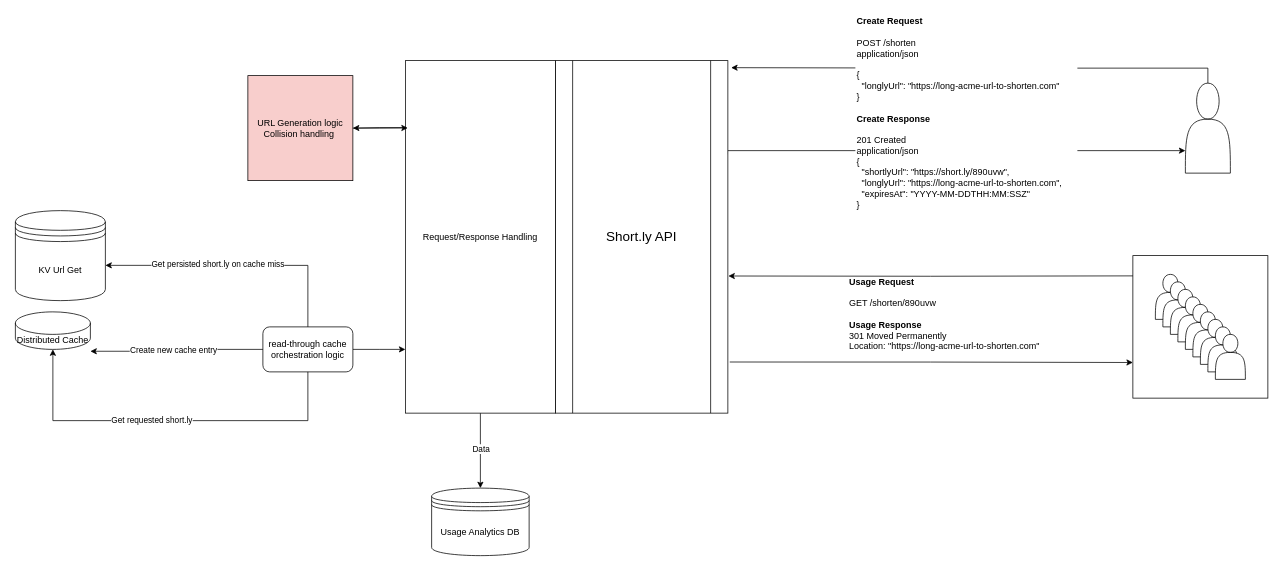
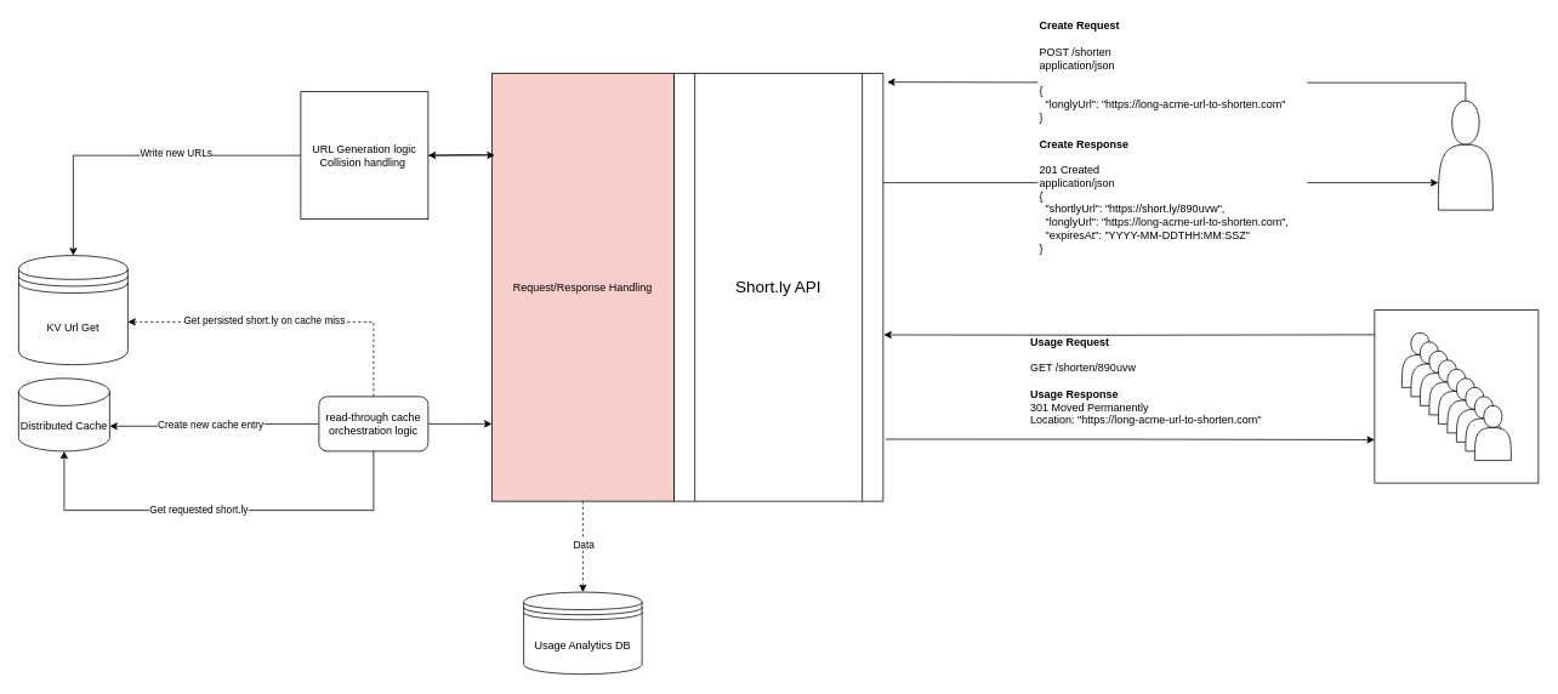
  <mxCell id="0" />
  <mxCell id="1" parent="0" />
  <mxCell id="2" value="&lt;div&gt;&lt;span style=&quot;background-color: initial;&quot;&gt;&lt;b&gt;Usage Request&amp;nbsp;&lt;/b&gt;&lt;/span&gt;&lt;/div&gt;&lt;div&gt;&lt;span style=&quot;background-color: initial;&quot;&gt;&lt;br&gt;&lt;/span&gt;&lt;/div&gt;&lt;div&gt;&lt;span style=&quot;background-color: initial;&quot;&gt;GET /shorten/890uvw&lt;/span&gt;&lt;br&gt;&lt;/div&gt;&lt;div&gt;&lt;div&gt;&lt;br&gt;&lt;/div&gt;&lt;/div&gt;&lt;div&gt;&lt;b&gt;Usage Response&lt;/b&gt;&lt;/div&gt;301 Moved Permanently&lt;div&gt;Location:&amp;nbsp;&lt;span style=&quot;background-color: initial;&quot;&gt;&quot;https://long-acme-url-to-shorten.com&quot;&lt;/span&gt;&lt;/div&gt;&lt;div style=&quot;&quot;&gt;&lt;br&gt;&lt;/div&gt;" style="text;html=1;align=left;verticalAlign=middle;whiteSpace=wrap;rounded=0;fillColor=default;" vertex="1" parent="1"><mxGeometry x="1130" y="370" width="270" height="110" as="geometry" /></mxCell>
  <mxCell id="3" style="edgeStyle=orthogonalEdgeStyle;rounded=0;orthogonalLoop=1;jettySize=auto;html=1;entryX=0;entryY=0.75;entryDx=0;entryDy=0;exitX=0.996;exitY=0.266;exitDx=0;exitDy=0;exitPerimeter=0;" edge="1" parent="1" source="5"><mxGeometry relative="1" as="geometry"><mxPoint x="970" y="197.5" as="sourcePoint" /><mxPoint x="1580" y="200" as="targetPoint" /><Array as="points"><mxPoint x="969" y="200" /></Array></mxGeometry></mxCell>
  <mxCell id="4" style="edgeStyle=orthogonalEdgeStyle;rounded=0;orthogonalLoop=1;jettySize=auto;html=1;entryX=0;entryY=0.75;entryDx=0;entryDy=0;exitX=1.011;exitY=0.855;exitDx=0;exitDy=0;exitPerimeter=0;" edge="1" parent="1" source="5" target="7"><mxGeometry relative="1" as="geometry" /></mxCell>
  <mxCell id="5" value="&lt;font style=&quot;font-size: 18px;&quot;&gt;Short.ly API&lt;/font&gt;" style="shape=process;whiteSpace=wrap;html=1;backgroundOutline=1;" vertex="1" parent="1"><mxGeometry x="740" y="80" width="230" height="470" as="geometry" /></mxCell>
  <mxCell id="6" value="" style="group" vertex="1" connectable="0" parent="1"><mxGeometry x="1510" y="340" width="180" height="190" as="geometry" /></mxCell>
  <mxCell id="7" value="" style="rounded=0;whiteSpace=wrap;html=1;" vertex="1" parent="6"><mxGeometry width="180" height="190" as="geometry" /></mxCell>
  <mxCell id="8" value="" style="shape=actor;whiteSpace=wrap;html=1;" vertex="1" parent="6"><mxGeometry x="30" y="25" width="40" height="60" as="geometry" /></mxCell>
  <mxCell id="9" value="" style="shape=actor;whiteSpace=wrap;html=1;" vertex="1" parent="6"><mxGeometry x="40" y="35" width="40" height="60" as="geometry" /></mxCell>
  <mxCell id="10" value="" style="shape=actor;whiteSpace=wrap;html=1;" vertex="1" parent="6"><mxGeometry x="50" y="45" width="40" height="60" as="geometry" /></mxCell>
  <mxCell id="11" value="" style="shape=actor;whiteSpace=wrap;html=1;" vertex="1" parent="6"><mxGeometry x="60" y="55" width="40" height="60" as="geometry" /></mxCell>
  <mxCell id="12" value="" style="shape=actor;whiteSpace=wrap;html=1;" vertex="1" parent="6"><mxGeometry x="70" y="65" width="40" height="60" as="geometry" /></mxCell>
  <mxCell id="13" value="" style="shape=actor;whiteSpace=wrap;html=1;" vertex="1" parent="6"><mxGeometry x="80" y="75" width="40" height="60" as="geometry" /></mxCell>
  <mxCell id="14" value="" style="shape=actor;whiteSpace=wrap;html=1;" vertex="1" parent="6"><mxGeometry x="90" y="85" width="40" height="60" as="geometry" /></mxCell>
  <mxCell id="15" value="" style="shape=actor;whiteSpace=wrap;html=1;" vertex="1" parent="6"><mxGeometry x="100" y="95" width="40" height="60" as="geometry" /></mxCell>
  <mxCell id="16" value="" style="shape=actor;whiteSpace=wrap;html=1;" vertex="1" parent="6"><mxGeometry x="110" y="105" width="40" height="60" as="geometry" /></mxCell>
  <mxCell id="17" value="" style="shape=actor;whiteSpace=wrap;html=1;" vertex="1" parent="1"><mxGeometry x="1580" y="110" width="60" height="120" as="geometry" /></mxCell>
  <mxCell id="18" style="edgeStyle=orthogonalEdgeStyle;rounded=0;orthogonalLoop=1;jettySize=auto;html=1;entryX=1.019;entryY=0.02;entryDx=0;entryDy=0;entryPerimeter=0;exitX=0.5;exitY=0;exitDx=0;exitDy=0;" edge="1" parent="1" source="17" target="5"><mxGeometry relative="1" as="geometry" /></mxCell>
  <mxCell id="19" value="&lt;div&gt;&lt;b&gt;Create Request&lt;/b&gt;&lt;/div&gt;&lt;div&gt;&lt;br&gt;&lt;/div&gt;&lt;div&gt;POST /shorten&lt;div&gt;application/json&lt;/div&gt;&lt;div&gt;&lt;br&gt;&lt;/div&gt;&lt;div&gt;{&lt;/div&gt;&lt;div&gt;&amp;nbsp; &quot;longlyUrl&quot;: &quot;https://long-acme-url-to-shorten.com&quot;&lt;/div&gt;&lt;div&gt;}&lt;/div&gt;&lt;/div&gt;&lt;div&gt;&lt;br&gt;&lt;/div&gt;&lt;div&gt;&lt;b&gt;Create Response&lt;/b&gt;&lt;/div&gt;&lt;div&gt;&lt;br&gt;&lt;/div&gt;201 Created&lt;div&gt;application/json&lt;/div&gt;&lt;div style=&quot;&quot;&gt;&lt;font style=&quot;font-size: 12px;&quot;&gt;{&lt;/font&gt;&lt;/div&gt;&lt;div style=&quot;&quot;&gt;&lt;font style=&quot;font-size: 12px;&quot;&gt;&amp;nbsp; &quot;shortlyUrl&quot;: &quot;https://short.ly/890uvw&quot;,&lt;/font&gt;&lt;/div&gt;&lt;div style=&quot;&quot;&gt;&lt;font style=&quot;font-size: 12px;&quot;&gt;&amp;nbsp; &quot;longlyUrl&quot;: &quot;https://long-acme-url-to-shorten.com&quot;,&lt;/font&gt;&lt;/div&gt;&lt;div style=&quot;&quot;&gt;&lt;font style=&quot;font-size: 12px;&quot;&gt;&amp;nbsp; &quot;expiresAt&quot;: &quot;YYYY-MM-DDTHH:MM:SSZ&quot;&amp;nbsp;&lt;/font&gt;&lt;/div&gt;&lt;div style=&quot;&quot;&gt;&lt;font style=&quot;font-size: 12px;&quot;&gt;}&lt;/font&gt;&lt;/div&gt;" style="text;html=1;align=left;verticalAlign=middle;whiteSpace=wrap;rounded=0;fillColor=default;" vertex="1" parent="1"><mxGeometry x="1140" y="20" width="296" height="260" as="geometry" /></mxCell>
  <mxCell id="20" style="edgeStyle=orthogonalEdgeStyle;rounded=0;orthogonalLoop=1;jettySize=auto;html=1;entryX=1.003;entryY=0.611;entryDx=0;entryDy=0;entryPerimeter=0;" edge="1" parent="1" target="5"><mxGeometry relative="1" as="geometry"><mxPoint x="1510" y="367" as="sourcePoint" /></mxGeometry></mxCell>
  <mxCell id="21" value="KV Url Get" style="shape=datastore;whiteSpace=wrap;html=1;" vertex="1" parent="1"><mxGeometry x="20" y="280" width="120" height="120" as="geometry" /></mxCell>
- <mxCell id="22" value="Distributed Cache" style="shape=cylinder3;whiteSpace=wrap;html=1;boundedLbl=1;backgroundOutline=1;size=15;" vertex="1" parent="1"><mxGeometry x="20" y="415" width="100" height="50" as="geometry" /></mxCell>
- <mxCell id="25" value="URL Generation logic&lt;div&gt;Collision handling&lt;span style=&quot;background-color: initial;&quot;&gt;&amp;nbsp;&lt;/span&gt;&lt;/div&gt;" style="rounded=0;whiteSpace=wrap;html=1;fillColor=#f8cecc;" vertex="1" parent="1"><mxGeometry x="330" y="100" width="140" height="140" as="geometry" /></mxCell>
+ <mxCell id="22" value="Distributed Cache" style="shape=cylinder3;whiteSpace=wrap;html=1;boundedLbl=1;backgroundOutline=1;size=15;" vertex="1" parent="1"><mxGeometry x="20" y="415" width="100" height="80" as="geometry" /></mxCell>
+ <mxCell id="23" style="edgeStyle=orthogonalEdgeStyle;rounded=0;orthogonalLoop=1;jettySize=auto;html=1;entryX=0.5;entryY=0;entryDx=0;entryDy=0;" edge="1" parent="1" source="25" target="21"><mxGeometry relative="1" as="geometry" /></mxCell>
+ <mxCell id="24" value="Write new URLs" style="edgeLabel;html=1;align=center;verticalAlign=middle;resizable=0;points=[];" vertex="1" connectable="0" parent="23"><mxGeometry x="-0.232" y="-3" relative="1" as="geometry"><mxPoint as="offset" /></mxGeometry></mxCell>
+ <mxCell id="25" value="URL Generation logic&lt;div&gt;Collision handling&lt;span style=&quot;background-color: initial;&quot;&gt;&amp;nbsp;&lt;/span&gt;&lt;/div&gt;" style="rounded=0;whiteSpace=wrap;html=1;" vertex="1" parent="1"><mxGeometry x="330" y="100" width="140" height="140" as="geometry" /></mxCell>
  <mxCell id="26" style="edgeStyle=orthogonalEdgeStyle;rounded=0;orthogonalLoop=1;jettySize=auto;html=1;" edge="1" parent="1" source="27"><mxGeometry relative="1" as="geometry"><mxPoint x="540" y="465" as="targetPoint" /></mxGeometry></mxCell>
  <mxCell id="27" value="read-through cache orchestration logic" style="whiteSpace=wrap;html=1;rounded=1;" vertex="1" parent="1"><mxGeometry x="350" y="435" width="120" height="60" as="geometry" /></mxCell>
  <mxCell id="28" style="edgeStyle=orthogonalEdgeStyle;rounded=0;orthogonalLoop=1;jettySize=auto;html=1;entryX=0.5;entryY=1;entryDx=0;entryDy=0;entryPerimeter=0;exitX=0.5;exitY=1;exitDx=0;exitDy=0;" edge="1" parent="1" source="27" target="22"><mxGeometry relative="1" as="geometry"><Array as="points"><mxPoint x="410" y="560" /><mxPoint x="70" y="560" /></Array></mxGeometry></mxCell>
  <mxCell id="29" value="Get requested short.ly" style="edgeLabel;html=1;align=center;verticalAlign=middle;resizable=0;points=[];" vertex="1" connectable="0" parent="28"><mxGeometry x="0.097" y="-2" relative="1" as="geometry"><mxPoint as="offset" /></mxGeometry></mxCell>
  <mxCell id="30" style="edgeStyle=orthogonalEdgeStyle;rounded=0;orthogonalLoop=1;jettySize=auto;html=1;entryX=1;entryY=0;entryDx=0;entryDy=52.5;entryPerimeter=0;" edge="1" parent="1" source="27" target="22"><mxGeometry relative="1" as="geometry" /></mxCell>
  <mxCell id="31" value="Create new cache entry" style="edgeLabel;html=1;align=center;verticalAlign=middle;resizable=0;points=[];" vertex="1" connectable="0" parent="30"><mxGeometry x="0.061" y="-2" relative="1" as="geometry"><mxPoint x="1" as="offset" /></mxGeometry></mxCell>
- <mxCell id="32" style="edgeStyle=orthogonalEdgeStyle;rounded=0;orthogonalLoop=1;jettySize=auto;html=1;entryX=1;entryY=0.608;entryDx=0;entryDy=0;entryPerimeter=0;exitX=0.5;exitY=0;exitDx=0;exitDy=0;" edge="1" parent="1" source="27" target="21"><mxGeometry relative="1" as="geometry" /></mxCell>
+ <mxCell id="32" style="edgeStyle=orthogonalEdgeStyle;rounded=0;orthogonalLoop=1;jettySize=auto;html=1;entryX=1;entryY=0.608;entryDx=0;entryDy=0;entryPerimeter=0;exitX=0.5;exitY=0;exitDx=0;exitDy=0;dashed=1;" edge="1" parent="1" source="27" target="21"><mxGeometry relative="1" as="geometry" /></mxCell>
  <mxCell id="33" value="Get persisted short.ly on cache miss" style="edgeLabel;html=1;align=center;verticalAlign=middle;resizable=0;points=[];" vertex="1" connectable="0" parent="32"><mxGeometry x="0.156" y="-1" relative="1" as="geometry"><mxPoint as="offset" /></mxGeometry></mxCell>
  <mxCell id="34" value="Usage Analytics DB" style="shape=datastore;whiteSpace=wrap;html=1;" vertex="1" parent="1"><mxGeometry x="575" y="650" width="130" height="90" as="geometry" /></mxCell>
- <mxCell id="35" style="edgeStyle=orthogonalEdgeStyle;rounded=0;orthogonalLoop=1;jettySize=auto;html=1;" edge="1" parent="1" source="38" target="34"><mxGeometry relative="1" as="geometry" /></mxCell>
+ <mxCell id="35" style="edgeStyle=orthogonalEdgeStyle;rounded=0;orthogonalLoop=1;jettySize=auto;html=1;dashed=1;" edge="1" parent="1" source="38" target="34"><mxGeometry relative="1" as="geometry" /></mxCell>
  <mxCell id="36" value="Data" style="edgeLabel;html=1;align=center;verticalAlign=middle;resizable=0;points=[];" vertex="1" connectable="0" parent="35"><mxGeometry x="-0.06" relative="1" as="geometry"><mxPoint as="offset" /></mxGeometry></mxCell>
  <mxCell id="37" style="edgeStyle=orthogonalEdgeStyle;rounded=0;orthogonalLoop=1;jettySize=auto;html=1;entryX=1;entryY=0.5;entryDx=0;entryDy=0;exitX=0.001;exitY=0.19;exitDx=0;exitDy=0;exitPerimeter=0;" edge="1" parent="1" source="38" target="25"><mxGeometry relative="1" as="geometry" /></mxCell>
- <mxCell id="38" value="Request/Response Handling" style="rounded=0;whiteSpace=wrap;html=1;" vertex="1" parent="1"><mxGeometry x="540" y="80" width="200" height="470" as="geometry" /></mxCell>
+ <mxCell id="38" value="Request/Response Handling" style="rounded=0;whiteSpace=wrap;html=1;fillColor=#f8cecc;" vertex="1" parent="1"><mxGeometry x="540" y="80" width="200" height="470" as="geometry" /></mxCell>
  <mxCell id="39" style="edgeStyle=orthogonalEdgeStyle;rounded=0;orthogonalLoop=1;jettySize=auto;html=1;entryX=0.016;entryY=0.191;entryDx=0;entryDy=0;entryPerimeter=0;" edge="1" parent="1" source="25" target="38"><mxGeometry relative="1" as="geometry"><mxPoint x="540" y="171" as="targetPoint" /></mxGeometry></mxCell>
